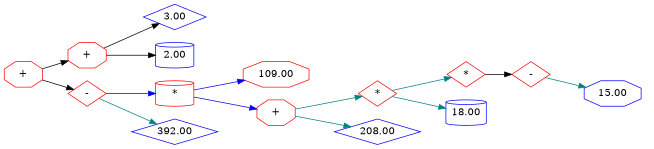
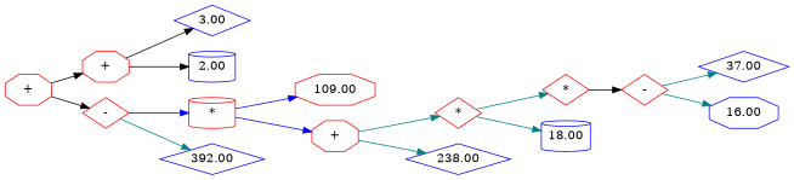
  digraph {
    rankdir=LR
    node [color=red shape=diamond]
    edge [color=teal]
    n1 [label="+" shape=octagon]
    n2 [label="+" shape=octagon]
    n3 [label="-"]
    n4 [color=blue label=3.00]
    n5 [color=blue label=2.00 shape=cylinder]
    n6 [label="*" shape=cylinder]
    n7 [color=blue label=392.00]
    n8 [label=109.00 shape=octagon]
    n9 [label="+" shape=octagon]
    n10 [label="*"]
-   n11 [color=blue label=208.00]
+   n11 [color=blue label=238.00]
    n12 [label="*"]
    n13 [color=blue label=18.00 shape=cylinder]
    n14 [label="-"]
-   n16 [color=blue label=15.00 shape=octagon]
+   n15 [color=blue label=37.00]
+   n16 [color=blue label=16.00 shape=octagon]
    n1 -> n2 [color=black]
    n1 -> n3 [color=black]
    n2 -> n4 [color=black]
    n2 -> n5 [color=black]
    n3 -> n6 [color=blue]
    n3 -> n7
    n6 -> n8 [color=blue]
    n6 -> n9 [color=blue]
    n9 -> n10
    n9 -> n11
    n10 -> n12
    n10 -> n13
    n12 -> n14 [color=black]
+   n14 -> n15
    n14 -> n16
  }
